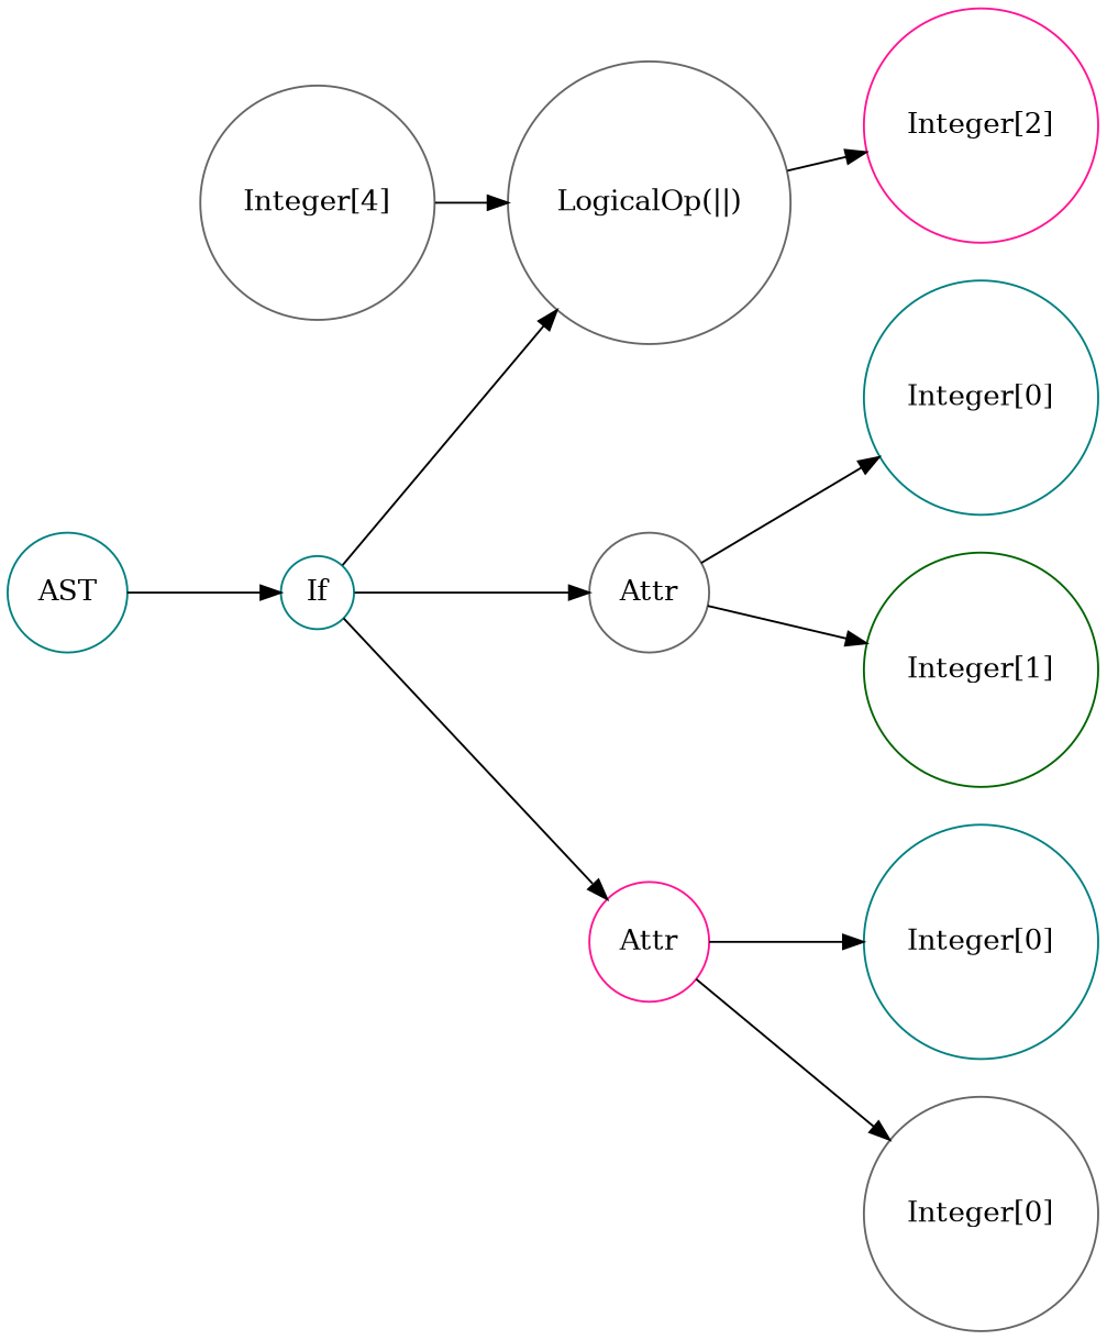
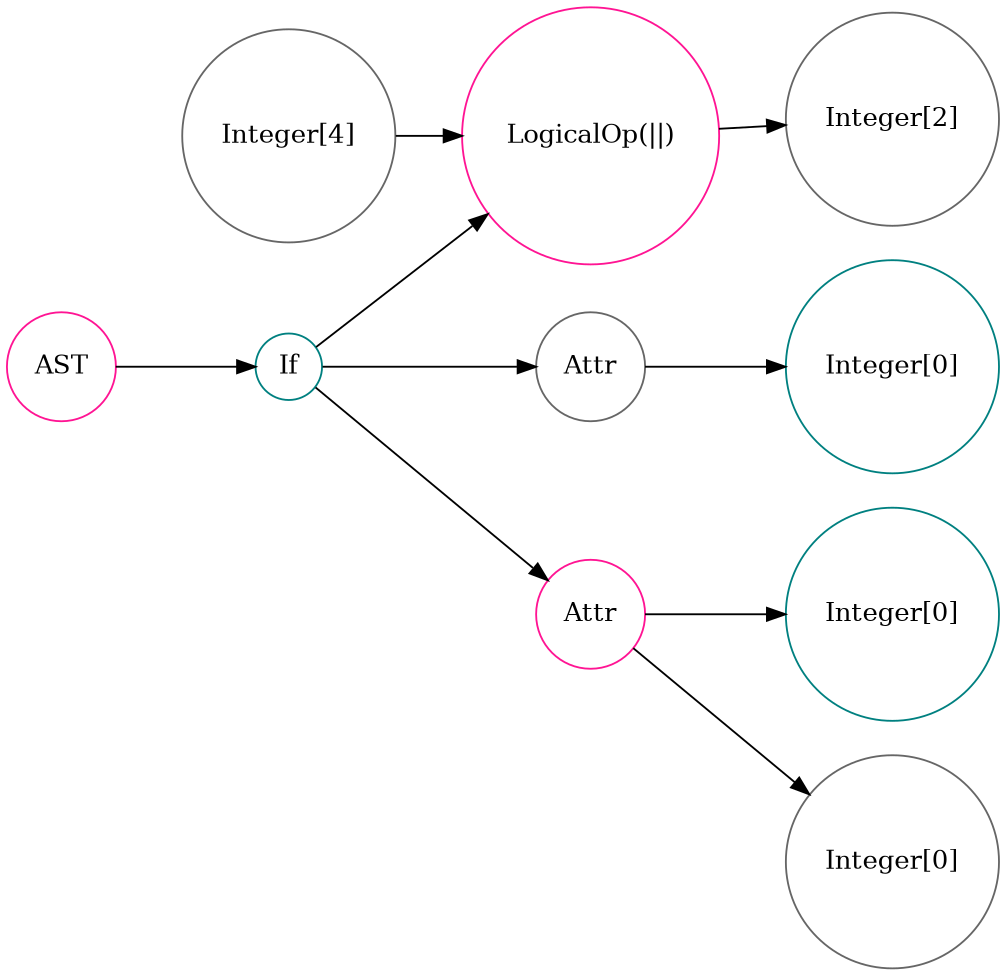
  digraph {
    rankdir=LR
    node [color=gray40 shape=circle]
-   n1 [color=teal label=AST]
+   n1 [color=deeppink label=AST]
    n2 [color=teal label=If]
-   n3 [label="LogicalOp(||)"]
+   n3 [color=deeppink label="LogicalOp(||)"]
    n4 [label=Attr]
    n5 [color=deeppink label=Attr]
-   n6 [color=deeppink label="Integer[2]"]
+   n6 [label="Integer[2]"]
    n7 [color=teal label="Integer[0]"]
-   n8 [color=darkgreen label="Integer[1]"]
    n9 [color=teal label="Integer[0]"]
    n10 [label="Integer[0]"]
    n11 [label="Integer[4]"]
    n1 -> n2
    n2 -> n3
    n2 -> n4
    n2 -> n5
    n3 -> n6
    n4 -> n7
-   n4 -> n8
    n5 -> n9
    n5 -> n10
    n11 -> n3
  }
